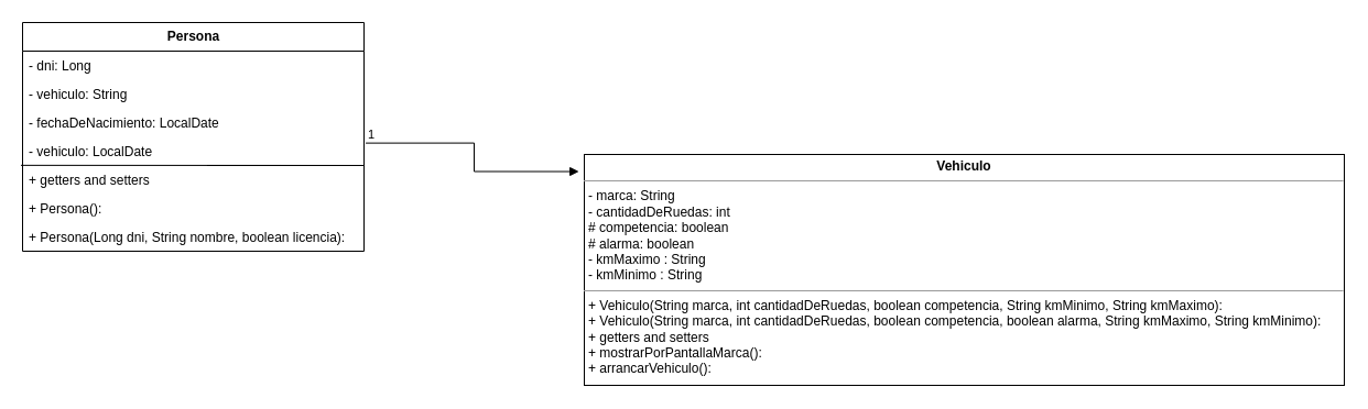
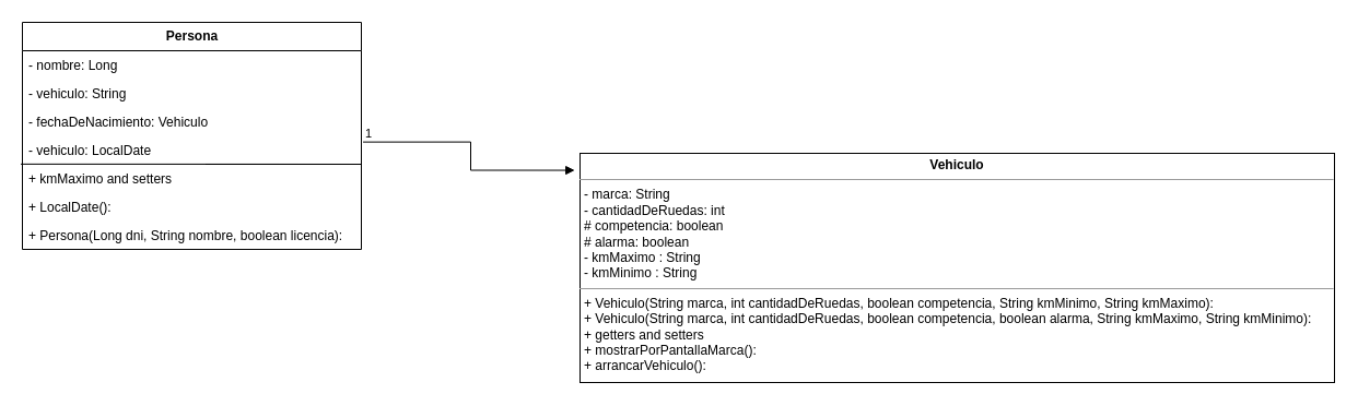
  <mxCell id="0" />
  <mxCell id="1" parent="0" />
  <mxCell id="2" value="&lt;b&gt;Persona&lt;/b&gt;" style="swimlane;fontStyle=0;childLayout=stackLayout;horizontal=1;startSize=26;fillColor=none;horizontalStack=0;resizeParent=1;resizeParentMax=0;resizeLast=0;collapsible=1;marginBottom=0;html=1;" vertex="1" parent="1"><mxGeometry x="20" y="20" width="310" height="208" as="geometry" /></mxCell>
- <mxCell id="3" value="- dni: Long" style="text;strokeColor=none;fillColor=none;align=left;verticalAlign=top;spacingLeft=4;spacingRight=4;overflow=hidden;rotatable=0;points=[[0,0.5],[1,0.5]];portConstraint=eastwest;whiteSpace=wrap;html=1;" vertex="1" parent="2"><mxGeometry y="26" width="310" height="26" as="geometry" /></mxCell>
+ <mxCell id="3" value="- nombre: Long" style="text;strokeColor=none;fillColor=none;align=left;verticalAlign=top;spacingLeft=4;spacingRight=4;overflow=hidden;rotatable=0;points=[[0,0.5],[1,0.5]];portConstraint=eastwest;whiteSpace=wrap;html=1;" vertex="1" parent="2"><mxGeometry y="26" width="310" height="26" as="geometry" /></mxCell>
  <mxCell id="4" value="- vehiculo: String" style="text;strokeColor=none;fillColor=none;align=left;verticalAlign=top;spacingLeft=4;spacingRight=4;overflow=hidden;rotatable=0;points=[[0,0.5],[1,0.5]];portConstraint=eastwest;whiteSpace=wrap;html=1;" vertex="1" parent="2"><mxGeometry y="52" width="310" height="26" as="geometry" /></mxCell>
- <mxCell id="5" value="- fechaDeNacimiento: LocalDate" style="text;strokeColor=none;fillColor=none;align=left;verticalAlign=top;spacingLeft=4;spacingRight=4;overflow=hidden;rotatable=0;points=[[0,0.5],[1,0.5]];portConstraint=eastwest;whiteSpace=wrap;html=1;" vertex="1" parent="2"><mxGeometry y="78" width="310" height="26" as="geometry" /></mxCell>
+ <mxCell id="5" value="- fechaDeNacimiento: Vehiculo" style="text;strokeColor=none;fillColor=none;align=left;verticalAlign=top;spacingLeft=4;spacingRight=4;overflow=hidden;rotatable=0;points=[[0,0.5],[1,0.5]];portConstraint=eastwest;whiteSpace=wrap;html=1;" vertex="1" parent="2"><mxGeometry y="78" width="310" height="26" as="geometry" /></mxCell>
  <mxCell id="6" value="- vehiculo: LocalDate" style="text;strokeColor=none;fillColor=none;align=left;verticalAlign=top;spacingLeft=4;spacingRight=4;overflow=hidden;rotatable=0;points=[[0,0.5],[1,0.5]];portConstraint=eastwest;whiteSpace=wrap;html=1;" vertex="1" parent="2"><mxGeometry y="104" width="310" height="26" as="geometry" /></mxCell>
- <mxCell id="7" value="+ getters and setters" style="text;strokeColor=none;fillColor=none;align=left;verticalAlign=top;spacingLeft=4;spacingRight=4;overflow=hidden;rotatable=0;points=[[0,0.5],[1,0.5]];portConstraint=eastwest;whiteSpace=wrap;html=1;" vertex="1" parent="2"><mxGeometry y="130" width="310" height="26" as="geometry" /></mxCell>
- <mxCell id="8" value="+ Persona():" style="text;strokeColor=none;fillColor=none;align=left;verticalAlign=top;spacingLeft=4;spacingRight=4;overflow=hidden;rotatable=0;points=[[0,0.5],[1,0.5]];portConstraint=eastwest;whiteSpace=wrap;html=1;" vertex="1" parent="2"><mxGeometry y="156" width="310" height="26" as="geometry" /></mxCell>
+ <mxCell id="7" value="+ kmMaximo and setters" style="text;strokeColor=none;fillColor=none;align=left;verticalAlign=top;spacingLeft=4;spacingRight=4;overflow=hidden;rotatable=0;points=[[0,0.5],[1,0.5]];portConstraint=eastwest;whiteSpace=wrap;html=1;" vertex="1" parent="2"><mxGeometry y="130" width="310" height="26" as="geometry" /></mxCell>
+ <mxCell id="8" value="+ LocalDate():" style="text;strokeColor=none;fillColor=none;align=left;verticalAlign=top;spacingLeft=4;spacingRight=4;overflow=hidden;rotatable=0;points=[[0,0.5],[1,0.5]];portConstraint=eastwest;whiteSpace=wrap;html=1;" vertex="1" parent="2"><mxGeometry y="156" width="310" height="26" as="geometry" /></mxCell>
  <mxCell id="9" value="+ Persona(Long dni, String nombre, boolean licencia):" style="text;strokeColor=none;fillColor=none;align=left;verticalAlign=top;spacingLeft=4;spacingRight=4;overflow=hidden;rotatable=0;points=[[0,0.5],[1,0.5]];portConstraint=eastwest;whiteSpace=wrap;html=1;" vertex="1" parent="2"><mxGeometry y="182" width="310" height="26" as="geometry" /></mxCell>
  <mxCell id="10" value="" style="endArrow=none;html=1;rounded=0;entryX=-0.007;entryY=-0.014;entryDx=0;entryDy=0;entryPerimeter=0;" edge="1" parent="2"><mxGeometry width="50" height="50" relative="1" as="geometry"><mxPoint x="167.5" y="130" as="sourcePoint" /><mxPoint x="-1.47" y="129.86" as="targetPoint" /><Array as="points"><mxPoint x="310" y="130" /></Array></mxGeometry></mxCell>
  <mxCell id="11" value="&lt;p style=&quot;margin:0px;margin-top:4px;text-align:center;&quot;&gt;&lt;b&gt;Vehiculo&lt;/b&gt;&lt;/p&gt;&lt;hr size=&quot;1&quot;&gt;&lt;p style=&quot;margin:0px;margin-left:4px;&quot;&gt;&lt;span style=&quot;background-color: initial;&quot;&gt;- marca: String&lt;/span&gt;&lt;br&gt;&lt;/p&gt;&lt;p style=&quot;margin:0px;margin-left:4px;&quot;&gt;- cantidadDeRuedas: int&lt;/p&gt;&lt;p style=&quot;margin:0px;margin-left:4px;&quot;&gt;# competencia: boolean&lt;/p&gt;&lt;p style=&quot;margin:0px;margin-left:4px;&quot;&gt;# alarma: boolean&lt;/p&gt;&lt;p style=&quot;margin:0px;margin-left:4px;&quot;&gt;- kmMaximo : String&lt;/p&gt;&lt;p style=&quot;margin:0px;margin-left:4px;&quot;&gt;- kmMinimo : String&lt;/p&gt;&lt;hr size=&quot;1&quot;&gt;&lt;p style=&quot;margin:0px;margin-left:4px;&quot;&gt;+ Vehiculo(String marca, int cantidadDeRuedas, boolean competencia, String kmMinimo, String kmMaximo):&lt;/p&gt;&lt;p style=&quot;margin:0px;margin-left:4px;&quot;&gt;+ Vehiculo(String marca, int cantidadDeRuedas, boolean competencia, boolean alarma, String kmMaximo, String kmMinimo):&lt;/p&gt;&lt;p style=&quot;margin:0px;margin-left:4px;&quot;&gt;+ getters and setters&lt;/p&gt;&lt;p style=&quot;margin:0px;margin-left:4px;&quot;&gt;+ mostrarPorPantallaMarca():&lt;/p&gt;&lt;p style=&quot;margin:0px;margin-left:4px;&quot;&gt;+ arrancarVehiculo():&lt;/p&gt;" style="verticalAlign=top;align=left;overflow=fill;html=1;whiteSpace=wrap;" vertex="1" parent="1"><mxGeometry x="530" y="140" width="690" height="210" as="geometry" /></mxCell>
  <mxCell id="12" value="" style="endArrow=block;endFill=1;html=1;edgeStyle=orthogonalEdgeStyle;align=left;verticalAlign=top;rounded=0;entryX=-0.007;entryY=0.074;entryDx=0;entryDy=0;entryPerimeter=0;exitX=1.005;exitY=0.217;exitDx=0;exitDy=0;exitPerimeter=0;" edge="1" parent="1" source="6" target="11"><mxGeometry x="-1" relative="1" as="geometry"><mxPoint x="330" y="90" as="sourcePoint" /><mxPoint x="470" y="-70" as="targetPoint" /></mxGeometry></mxCell>
  <mxCell id="13" value="1" style="edgeLabel;resizable=0;html=1;align=left;verticalAlign=bottom;" connectable="0" vertex="1" parent="12"><mxGeometry x="-1" relative="1" as="geometry" /></mxCell>
